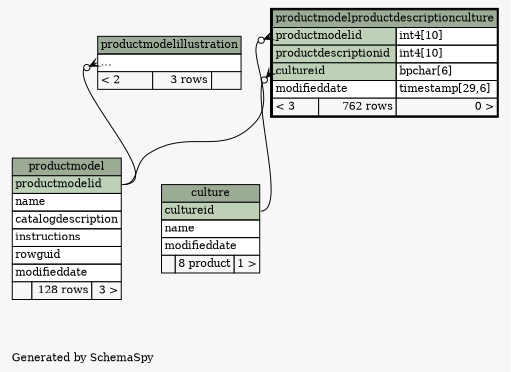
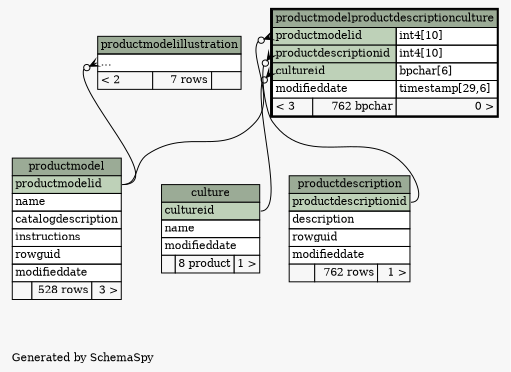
  digraph {
    bgcolor="#f7f7f7"
    fontname="DejaVu Serif"
    fontsize=11
    label="\nGenerated by SchemaSpy"
    labeljust=l
    nodesep=0.18
    rankdir=TB
    ranksep=0.46
    node [fontname="DejaVu Serif" fontsize=11 shape=plaintext]
    edge [arrowhead=none arrowsize=0.8 arrowtail=crowodot dir=back fontname="DejaVu Serif" headport="productmodelid:e"]
-   n1 [label=<     <TABLE BORDER="0" CELLBORDER="1" CELLSPACING="0" BGCOLOR="#ffffff">       <TR><TD COLSPAN="3" BGCOLOR="#9bab96" ALIGN="CENTER">productmodel</TD></TR>       <TR><TD PORT="productmodelid" COLSPAN="3" BGCOLOR="#bed1b8" ALIGN="LEFT">productmodelid</TD></TR>       <TR><TD PORT="name" COLSPAN="3" ALIGN="LEFT">name</TD></TR>       <TR><TD PORT="catalogdescription" COLSPAN="3" ALIGN="LEFT">catalogdescription</TD></TR>       <TR><TD PORT="instructions" COLSPAN="3" ALIGN="LEFT">instructions</TD></TR>       <TR><TD PORT="rowguid" COLSPAN="3" ALIGN="LEFT">rowguid</TD></TR>       <TR><TD PORT="modifieddate" COLSPAN="3" ALIGN="LEFT">modifieddate</TD></TR>       <TR><TD ALIGN="LEFT" BGCOLOR="#f7f7f7">  </TD><TD ALIGN="RIGHT" BGCOLOR="#f7f7f7">128 rows</TD><TD ALIGN="RIGHT" BGCOLOR="#f7f7f7">3 &gt;</TD></TR>     </TABLE>>]
-   n2 [label=<     <TABLE BORDER="0" CELLBORDER="1" CELLSPACING="0" BGCOLOR="#ffffff">       <TR><TD COLSPAN="3" BGCOLOR="#9bab96" ALIGN="CENTER">productmodelillustration</TD></TR>       <TR><TD PORT="elipses" COLSPAN="3" ALIGN="LEFT">...</TD></TR>       <TR><TD ALIGN="LEFT" BGCOLOR="#f7f7f7">&lt; 2</TD><TD ALIGN="RIGHT" BGCOLOR="#f7f7f7">3 rows</TD><TD ALIGN="RIGHT" BGCOLOR="#f7f7f7">  </TD></TR>     </TABLE>>]
-   n3 [label=<     <TABLE BORDER="2" CELLBORDER="1" CELLSPACING="0" BGCOLOR="#ffffff">       <TR><TD COLSPAN="3" BGCOLOR="#9bab96" ALIGN="CENTER">productmodelproductdescriptionculture</TD></TR>       <TR><TD PORT="productmodelid" COLSPAN="2" BGCOLOR="#bed1b8" ALIGN="LEFT">productmodelid</TD><TD PORT="productmodelid.type" ALIGN="LEFT">int4[10]</TD></TR>       <TR><TD PORT="productdescriptionid" COLSPAN="2" BGCOLOR="#bed1b8" ALIGN="LEFT">productdescriptionid</TD><TD PORT="productdescriptionid.type" ALIGN="LEFT">int4[10]</TD></TR>       <TR><TD PORT="cultureid" COLSPAN="2" BGCOLOR="#bed1b8" ALIGN="LEFT">cultureid</TD><TD PORT="cultureid.type" ALIGN="LEFT">bpchar[6]</TD></TR>       <TR><TD PORT="modifieddate" COLSPAN="2" ALIGN="LEFT">modifieddate</TD><TD PORT="modifieddate.type" ALIGN="LEFT">timestamp[29,6]</TD></TR>       <TR><TD ALIGN="LEFT" BGCOLOR="#f7f7f7">&lt; 3</TD><TD ALIGN="RIGHT" BGCOLOR="#f7f7f7">762 rows</TD><TD ALIGN="RIGHT" BGCOLOR="#f7f7f7">0 &gt;</TD></TR>     </TABLE>>]
+   n1 [label=<     <TABLE BORDER="0" CELLBORDER="1" CELLSPACING="0" BGCOLOR="#ffffff">       <TR><TD COLSPAN="3" BGCOLOR="#9bab96" ALIGN="CENTER">productmodel</TD></TR>       <TR><TD PORT="productmodelid" COLSPAN="3" BGCOLOR="#bed1b8" ALIGN="LEFT">productmodelid</TD></TR>       <TR><TD PORT="name" COLSPAN="3" ALIGN="LEFT">name</TD></TR>       <TR><TD PORT="catalogdescription" COLSPAN="3" ALIGN="LEFT">catalogdescription</TD></TR>       <TR><TD PORT="instructions" COLSPAN="3" ALIGN="LEFT">instructions</TD></TR>       <TR><TD PORT="rowguid" COLSPAN="3" ALIGN="LEFT">rowguid</TD></TR>       <TR><TD PORT="modifieddate" COLSPAN="3" ALIGN="LEFT">modifieddate</TD></TR>       <TR><TD ALIGN="LEFT" BGCOLOR="#f7f7f7">  </TD><TD ALIGN="RIGHT" BGCOLOR="#f7f7f7">528 rows</TD><TD ALIGN="RIGHT" BGCOLOR="#f7f7f7">3 &gt;</TD></TR>     </TABLE>>]
+   n2 [label=<     <TABLE BORDER="0" CELLBORDER="1" CELLSPACING="0" BGCOLOR="#ffffff">       <TR><TD COLSPAN="3" BGCOLOR="#9bab96" ALIGN="CENTER">productmodelillustration</TD></TR>       <TR><TD PORT="elipses" COLSPAN="3" ALIGN="LEFT">...</TD></TR>       <TR><TD ALIGN="LEFT" BGCOLOR="#f7f7f7">&lt; 2</TD><TD ALIGN="RIGHT" BGCOLOR="#f7f7f7">7 rows</TD><TD ALIGN="RIGHT" BGCOLOR="#f7f7f7">  </TD></TR>     </TABLE>>]
+   n3 [label=<     <TABLE BORDER="2" CELLBORDER="1" CELLSPACING="0" BGCOLOR="#ffffff">       <TR><TD COLSPAN="3" BGCOLOR="#9bab96" ALIGN="CENTER">productmodelproductdescriptionculture</TD></TR>       <TR><TD PORT="productmodelid" COLSPAN="2" BGCOLOR="#bed1b8" ALIGN="LEFT">productmodelid</TD><TD PORT="productmodelid.type" ALIGN="LEFT">int4[10]</TD></TR>       <TR><TD PORT="productdescriptionid" COLSPAN="2" BGCOLOR="#bed1b8" ALIGN="LEFT">productdescriptionid</TD><TD PORT="productdescriptionid.type" ALIGN="LEFT">int4[10]</TD></TR>       <TR><TD PORT="cultureid" COLSPAN="2" BGCOLOR="#bed1b8" ALIGN="LEFT">cultureid</TD><TD PORT="cultureid.type" ALIGN="LEFT">bpchar[6]</TD></TR>       <TR><TD PORT="modifieddate" COLSPAN="2" ALIGN="LEFT">modifieddate</TD><TD PORT="modifieddate.type" ALIGN="LEFT">timestamp[29,6]</TD></TR>       <TR><TD ALIGN="LEFT" BGCOLOR="#f7f7f7">&lt; 3</TD><TD ALIGN="RIGHT" BGCOLOR="#f7f7f7">762 bpchar</TD><TD ALIGN="RIGHT" BGCOLOR="#f7f7f7">0 &gt;</TD></TR>     </TABLE>>]
    n4 [label=<     <TABLE BORDER="0" CELLBORDER="1" CELLSPACING="0" BGCOLOR="#ffffff">       <TR><TD COLSPAN="3" BGCOLOR="#9bab96" ALIGN="CENTER">culture</TD></TR>       <TR><TD PORT="cultureid" COLSPAN="3" BGCOLOR="#bed1b8" ALIGN="LEFT">cultureid</TD></TR>       <TR><TD PORT="name" COLSPAN="3" ALIGN="LEFT">name</TD></TR>       <TR><TD PORT="modifieddate" COLSPAN="3" ALIGN="LEFT">modifieddate</TD></TR>       <TR><TD ALIGN="LEFT" BGCOLOR="#f7f7f7">  </TD><TD ALIGN="RIGHT" BGCOLOR="#f7f7f7">8 product</TD><TD ALIGN="RIGHT" BGCOLOR="#f7f7f7">1 &gt;</TD></TR>     </TABLE>>]
+   n5 [label=<     <TABLE BORDER="0" CELLBORDER="1" CELLSPACING="0" BGCOLOR="#ffffff">       <TR><TD COLSPAN="3" BGCOLOR="#9bab96" ALIGN="CENTER">productdescription</TD></TR>       <TR><TD PORT="productdescriptionid" COLSPAN="3" BGCOLOR="#bed1b8" ALIGN="LEFT">productdescriptionid</TD></TR>       <TR><TD PORT="description" COLSPAN="3" ALIGN="LEFT">description</TD></TR>       <TR><TD PORT="rowguid" COLSPAN="3" ALIGN="LEFT">rowguid</TD></TR>       <TR><TD PORT="modifieddate" COLSPAN="3" ALIGN="LEFT">modifieddate</TD></TR>       <TR><TD ALIGN="LEFT" BGCOLOR="#f7f7f7">  </TD><TD ALIGN="RIGHT" BGCOLOR="#f7f7f7">762 rows</TD><TD ALIGN="RIGHT" BGCOLOR="#f7f7f7">1 &gt;</TD></TR>     </TABLE>>]
    n2 -> n1 [tailport="elipses:w"]
    n3 -> n1 [tailport="productmodelid:w"]
    n3 -> n4 [headport="cultureid:e" tailport="cultureid:w"]
+   n3 -> n5 [headport="productdescriptionid:e" tailport="productdescriptionid:w"]
  }
